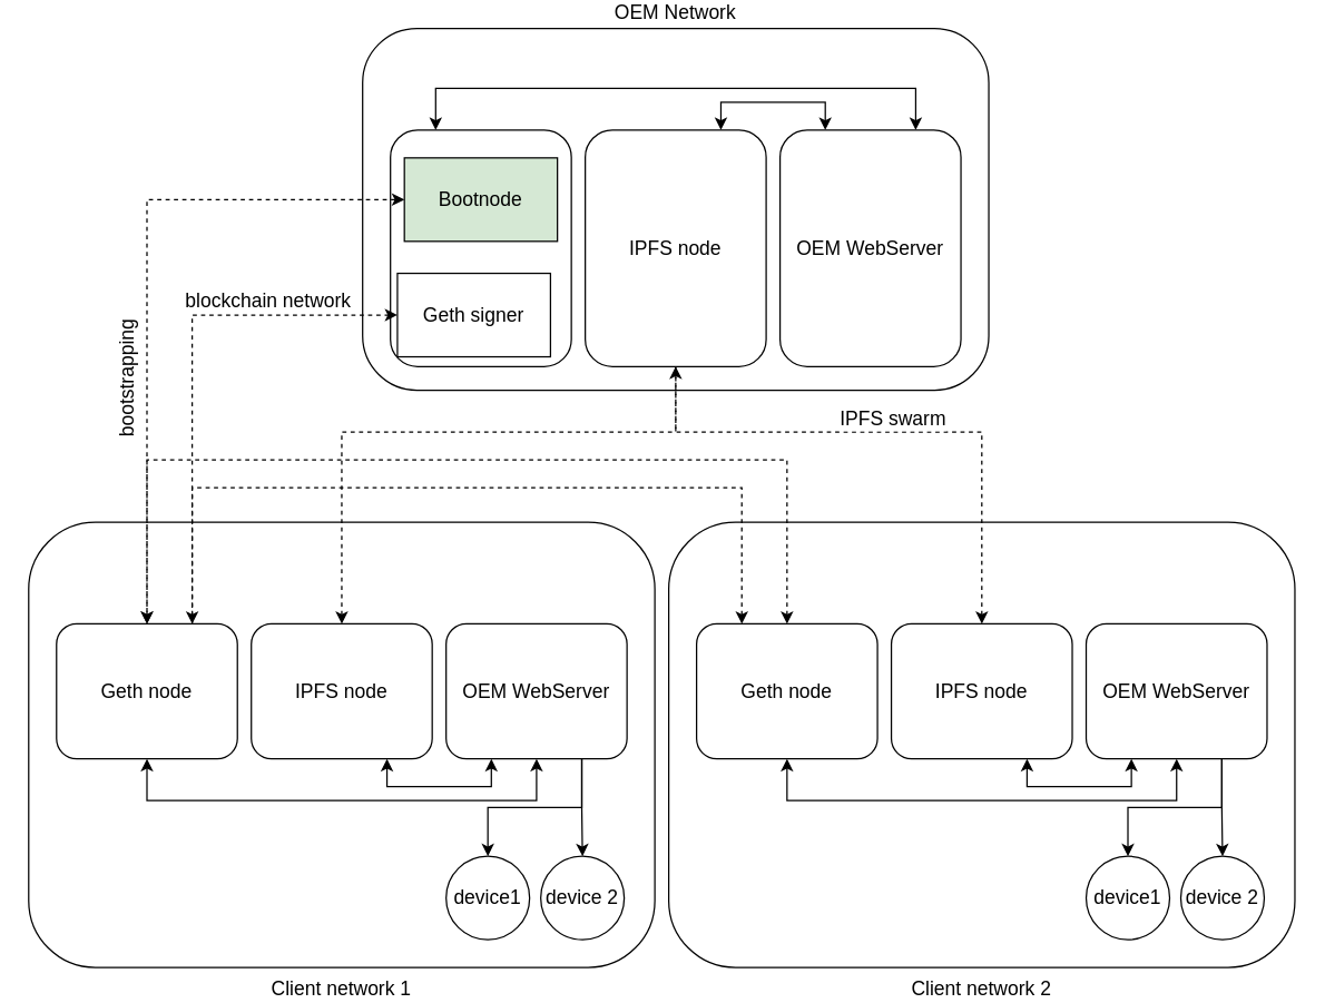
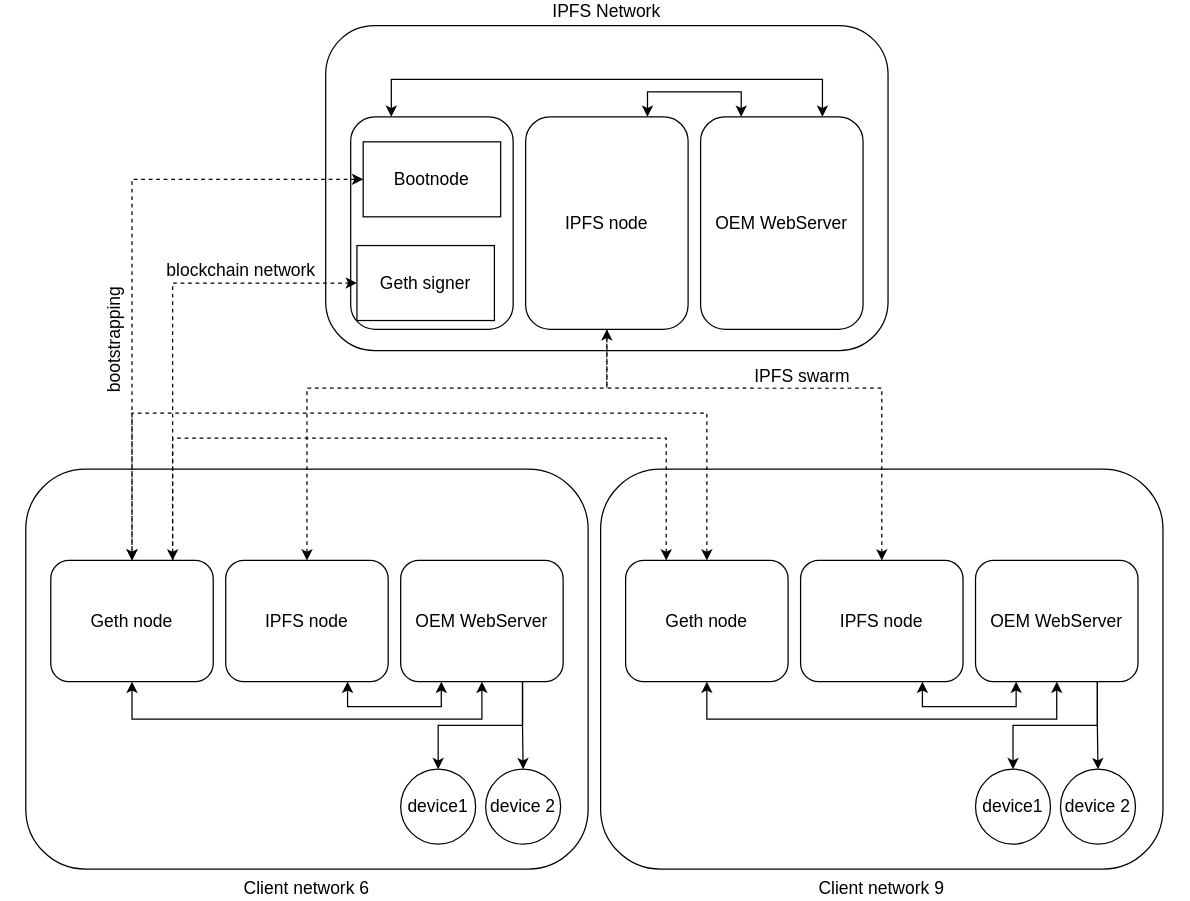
  <mxCell id="0" />
  <mxCell id="1" parent="0" />
- <mxCell id="2" value="OEM Network" style="rounded=1;whiteSpace=wrap;html=1;labelPosition=center;verticalLabelPosition=top;align=center;verticalAlign=bottom;fontSize=14;" vertex="1" parent="1"><mxGeometry x="260" y="20" width="450" height="260" as="geometry" /></mxCell>
+ <mxCell id="2" value="IPFS Network" style="rounded=1;whiteSpace=wrap;html=1;labelPosition=center;verticalLabelPosition=top;align=center;verticalAlign=bottom;fontSize=14;" vertex="1" parent="1"><mxGeometry x="260" y="20" width="450" height="260" as="geometry" /></mxCell>
  <mxCell id="3" value="" style="rounded=1;whiteSpace=wrap;html=1;fontSize=14;" vertex="1" parent="1"><mxGeometry x="280" y="93" width="130" height="170" as="geometry" /></mxCell>
  <mxCell id="4" style="edgeStyle=orthogonalEdgeStyle;rounded=0;orthogonalLoop=1;jettySize=auto;html=1;exitX=0.75;exitY=0;exitDx=0;exitDy=0;entryX=0.25;entryY=0;entryDx=0;entryDy=0;startArrow=classic;startFill=1;endArrow=classic;endFill=1;fontSize=14;" edge="1" parent="1" source="5" target="7"><mxGeometry relative="1" as="geometry" /></mxCell>
  <mxCell id="5" value="IPFS node" style="rounded=1;whiteSpace=wrap;html=1;fontSize=14;" vertex="1" parent="1"><mxGeometry x="420" y="93" width="130" height="170" as="geometry" /></mxCell>
  <mxCell id="6" style="edgeStyle=orthogonalEdgeStyle;rounded=0;orthogonalLoop=1;jettySize=auto;html=1;exitX=0.75;exitY=0;exitDx=0;exitDy=0;entryX=0.25;entryY=0;entryDx=0;entryDy=0;startArrow=classic;startFill=1;fontSize=14;" edge="1" parent="1" source="7" target="3"><mxGeometry relative="1" as="geometry"><Array as="points"><mxPoint x="658" y="63" /><mxPoint x="313" y="63" /></Array></mxGeometry></mxCell>
  <mxCell id="7" value="OEM WebServer" style="rounded=1;whiteSpace=wrap;html=1;fontSize=14;" vertex="1" parent="1"><mxGeometry x="560" y="93" width="130" height="170" as="geometry" /></mxCell>
- <mxCell id="8" value="Bootnode" style="rounded=0;whiteSpace=wrap;html=1;fontSize=14;fillColor=#d5e8d4;" vertex="1" parent="1"><mxGeometry x="290" y="113" width="110" height="60" as="geometry" /></mxCell>
+ <mxCell id="8" value="Bootnode" style="rounded=0;whiteSpace=wrap;html=1;fontSize=14;" vertex="1" parent="1"><mxGeometry x="290" y="113" width="110" height="60" as="geometry" /></mxCell>
  <mxCell id="9" value="Geth signer" style="rounded=0;whiteSpace=wrap;html=1;fontSize=14;" vertex="1" parent="1"><mxGeometry x="285" y="196" width="110" height="60" as="geometry" /></mxCell>
- <mxCell id="10" value="Client network 1" style="rounded=1;whiteSpace=wrap;html=1;labelPosition=center;verticalLabelPosition=bottom;align=center;verticalAlign=top;fontSize=14;" vertex="1" parent="1"><mxGeometry x="20" y="375" width="450" height="320" as="geometry" /></mxCell>
+ <mxCell id="10" value="Client network 6" style="rounded=1;whiteSpace=wrap;html=1;labelPosition=center;verticalLabelPosition=bottom;align=center;verticalAlign=top;fontSize=14;" vertex="1" parent="1"><mxGeometry x="20" y="375" width="450" height="320" as="geometry" /></mxCell>
  <mxCell id="11" style="edgeStyle=orthogonalEdgeStyle;rounded=0;orthogonalLoop=1;jettySize=auto;html=1;exitX=0.5;exitY=0;exitDx=0;exitDy=0;entryX=0;entryY=0.5;entryDx=0;entryDy=0;dashed=1;startArrow=classic;startFill=1;fontSize=14;" edge="1" parent="1" source="15" target="8"><mxGeometry relative="1" as="geometry" /></mxCell>
  <mxCell id="12" value="bootstrapping" style="edgeLabel;html=1;align=center;verticalAlign=middle;resizable=0;points=[];rotation=-90;fontSize=14;" vertex="1" connectable="0" parent="11"><mxGeometry x="-0.286" y="-1" relative="1" as="geometry"><mxPoint x="-16" as="offset" /></mxGeometry></mxCell>
  <mxCell id="13" style="edgeStyle=orthogonalEdgeStyle;rounded=0;orthogonalLoop=1;jettySize=auto;html=1;exitX=0.75;exitY=0;exitDx=0;exitDy=0;entryX=0;entryY=0.5;entryDx=0;entryDy=0;startArrow=classic;startFill=1;dashed=1;fontSize=14;" edge="1" parent="1" source="15" target="9"><mxGeometry relative="1" as="geometry" /></mxCell>
  <mxCell id="14" value="blockchain network" style="edgeLabel;html=1;align=center;verticalAlign=middle;resizable=0;points=[];fontSize=14;" vertex="1" connectable="0" parent="13"><mxGeometry x="0.44" y="4" relative="1" as="geometry"><mxPoint x="10" y="-7" as="offset" /></mxGeometry></mxCell>
  <mxCell id="15" value="Geth node" style="rounded=1;whiteSpace=wrap;html=1;fontSize=14;" vertex="1" parent="1"><mxGeometry x="40" y="448" width="130" height="97" as="geometry" /></mxCell>
  <mxCell id="16" style="edgeStyle=orthogonalEdgeStyle;rounded=0;orthogonalLoop=1;jettySize=auto;html=1;exitX=0.5;exitY=0;exitDx=0;exitDy=0;entryX=0.5;entryY=1;entryDx=0;entryDy=0;dashed=1;startArrow=classic;startFill=1;fontSize=14;" edge="1" parent="1" source="17" target="5"><mxGeometry relative="1" as="geometry"><Array as="points"><mxPoint x="245" y="310" /><mxPoint x="485" y="310" /></Array></mxGeometry></mxCell>
  <mxCell id="17" value="IPFS node" style="rounded=1;whiteSpace=wrap;html=1;fontSize=14;" vertex="1" parent="1"><mxGeometry x="180" y="448" width="130" height="97" as="geometry" /></mxCell>
  <mxCell id="18" style="edgeStyle=orthogonalEdgeStyle;rounded=0;orthogonalLoop=1;jettySize=auto;html=1;exitX=0.25;exitY=1;exitDx=0;exitDy=0;entryX=0.75;entryY=1;entryDx=0;entryDy=0;startArrow=classic;startFill=1;fontSize=14;" edge="1" parent="1" source="22" target="17"><mxGeometry relative="1" as="geometry" /></mxCell>
  <mxCell id="19" style="edgeStyle=orthogonalEdgeStyle;rounded=0;orthogonalLoop=1;jettySize=auto;html=1;exitX=0.5;exitY=1;exitDx=0;exitDy=0;entryX=0.5;entryY=1;entryDx=0;entryDy=0;startArrow=classic;startFill=1;fontSize=14;" edge="1" parent="1" source="22" target="15"><mxGeometry relative="1" as="geometry"><Array as="points"><mxPoint x="385" y="575" /><mxPoint x="105" y="575" /></Array></mxGeometry></mxCell>
  <mxCell id="20" style="edgeStyle=orthogonalEdgeStyle;rounded=0;orthogonalLoop=1;jettySize=auto;html=1;exitX=0.75;exitY=1;exitDx=0;exitDy=0;entryX=0.5;entryY=0;entryDx=0;entryDy=0;fontSize=14;" edge="1" parent="1" source="22" target="24"><mxGeometry relative="1" as="geometry" /></mxCell>
  <mxCell id="21" style="edgeStyle=orthogonalEdgeStyle;rounded=0;orthogonalLoop=1;jettySize=auto;html=1;exitX=0.75;exitY=1;exitDx=0;exitDy=0;entryX=0.5;entryY=0;entryDx=0;entryDy=0;fontSize=14;" edge="1" parent="1" source="22" target="23"><mxGeometry relative="1" as="geometry" /></mxCell>
  <mxCell id="22" value="OEM WebServer" style="rounded=1;whiteSpace=wrap;html=1;fontSize=14;" vertex="1" parent="1"><mxGeometry x="320" y="448" width="130" height="97" as="geometry" /></mxCell>
  <mxCell id="23" value="device1" style="ellipse;whiteSpace=wrap;html=1;fontSize=14;" vertex="1" parent="1"><mxGeometry x="320" y="615" width="60" height="60" as="geometry" /></mxCell>
  <mxCell id="24" value="device 2" style="ellipse;whiteSpace=wrap;html=1;fontSize=14;" vertex="1" parent="1"><mxGeometry x="388" y="615" width="60" height="60" as="geometry" /></mxCell>
- <mxCell id="25" value="Client network 2" style="rounded=1;whiteSpace=wrap;html=1;labelPosition=center;verticalLabelPosition=bottom;align=center;verticalAlign=top;fontSize=14;" vertex="1" parent="1"><mxGeometry x="480" y="375" width="450" height="320" as="geometry" /></mxCell>
+ <mxCell id="25" value="Client network 9" style="rounded=1;whiteSpace=wrap;html=1;labelPosition=center;verticalLabelPosition=bottom;align=center;verticalAlign=top;fontSize=14;" vertex="1" parent="1"><mxGeometry x="480" y="375" width="450" height="320" as="geometry" /></mxCell>
  <mxCell id="26" style="edgeStyle=orthogonalEdgeStyle;rounded=0;orthogonalLoop=1;jettySize=auto;html=1;exitX=0.5;exitY=0;exitDx=0;exitDy=0;entryX=0.5;entryY=0;entryDx=0;entryDy=0;dashed=1;startArrow=classic;startFill=1;fontSize=14;" edge="1" parent="1" source="28" target="15"><mxGeometry relative="1" as="geometry"><Array as="points"><mxPoint x="565" y="330" /><mxPoint x="105" y="330" /></Array></mxGeometry></mxCell>
  <mxCell id="27" style="edgeStyle=orthogonalEdgeStyle;rounded=0;orthogonalLoop=1;jettySize=auto;html=1;exitX=0.25;exitY=0;exitDx=0;exitDy=0;entryX=0.75;entryY=0;entryDx=0;entryDy=0;dashed=1;endArrow=none;endFill=0;startArrow=classic;startFill=1;fontSize=14;" edge="1" parent="1" source="28" target="15"><mxGeometry relative="1" as="geometry"><Array as="points"><mxPoint x="533" y="350" /><mxPoint x="138" y="350" /></Array></mxGeometry></mxCell>
  <mxCell id="28" value="Geth node" style="rounded=1;whiteSpace=wrap;html=1;fontSize=14;" vertex="1" parent="1"><mxGeometry x="500" y="448" width="130" height="97" as="geometry" /></mxCell>
  <mxCell id="29" style="edgeStyle=orthogonalEdgeStyle;rounded=0;orthogonalLoop=1;jettySize=auto;html=1;exitX=0.5;exitY=0;exitDx=0;exitDy=0;startArrow=classic;startFill=1;endArrow=none;endFill=0;dashed=1;fontSize=14;" edge="1" parent="1" source="31" target="5"><mxGeometry relative="1" as="geometry"><Array as="points"><mxPoint x="705" y="310" /><mxPoint x="485" y="310" /></Array></mxGeometry></mxCell>
  <mxCell id="30" value="IPFS swarm" style="edgeLabel;html=1;align=center;verticalAlign=middle;resizable=0;points=[];fontSize=14;" vertex="1" connectable="0" parent="29"><mxGeometry x="-0.022" y="3" relative="1" as="geometry"><mxPoint x="-5" y="-13" as="offset" /></mxGeometry></mxCell>
  <mxCell id="31" value="IPFS node" style="rounded=1;whiteSpace=wrap;html=1;fontSize=14;" vertex="1" parent="1"><mxGeometry x="640" y="448" width="130" height="97" as="geometry" /></mxCell>
  <mxCell id="32" style="edgeStyle=orthogonalEdgeStyle;rounded=0;orthogonalLoop=1;jettySize=auto;html=1;exitX=0.25;exitY=1;exitDx=0;exitDy=0;entryX=0.75;entryY=1;entryDx=0;entryDy=0;startArrow=classic;startFill=1;fontSize=14;" edge="1" parent="1" source="36" target="31"><mxGeometry relative="1" as="geometry" /></mxCell>
  <mxCell id="33" style="edgeStyle=orthogonalEdgeStyle;rounded=0;orthogonalLoop=1;jettySize=auto;html=1;exitX=0.5;exitY=1;exitDx=0;exitDy=0;entryX=0.5;entryY=1;entryDx=0;entryDy=0;startArrow=classic;startFill=1;fontSize=14;" edge="1" parent="1" source="36" target="28"><mxGeometry relative="1" as="geometry"><Array as="points"><mxPoint x="845" y="575" /><mxPoint x="565" y="575" /></Array></mxGeometry></mxCell>
  <mxCell id="34" style="edgeStyle=orthogonalEdgeStyle;rounded=0;orthogonalLoop=1;jettySize=auto;html=1;exitX=0.75;exitY=1;exitDx=0;exitDy=0;entryX=0.5;entryY=0;entryDx=0;entryDy=0;fontSize=14;" edge="1" parent="1" source="36" target="38"><mxGeometry relative="1" as="geometry" /></mxCell>
  <mxCell id="35" style="edgeStyle=orthogonalEdgeStyle;rounded=0;orthogonalLoop=1;jettySize=auto;html=1;exitX=0.75;exitY=1;exitDx=0;exitDy=0;entryX=0.5;entryY=0;entryDx=0;entryDy=0;fontSize=14;" edge="1" parent="1" source="36" target="37"><mxGeometry relative="1" as="geometry" /></mxCell>
  <mxCell id="36" value="OEM WebServer" style="rounded=1;whiteSpace=wrap;html=1;fontSize=14;" vertex="1" parent="1"><mxGeometry x="780" y="448" width="130" height="97" as="geometry" /></mxCell>
  <mxCell id="37" value="device1" style="ellipse;whiteSpace=wrap;html=1;fontSize=14;" vertex="1" parent="1"><mxGeometry x="780" y="615" width="60" height="60" as="geometry" /></mxCell>
  <mxCell id="38" value="device 2" style="ellipse;whiteSpace=wrap;html=1;fontSize=14;" vertex="1" parent="1"><mxGeometry x="848" y="615" width="60" height="60" as="geometry" /></mxCell>
